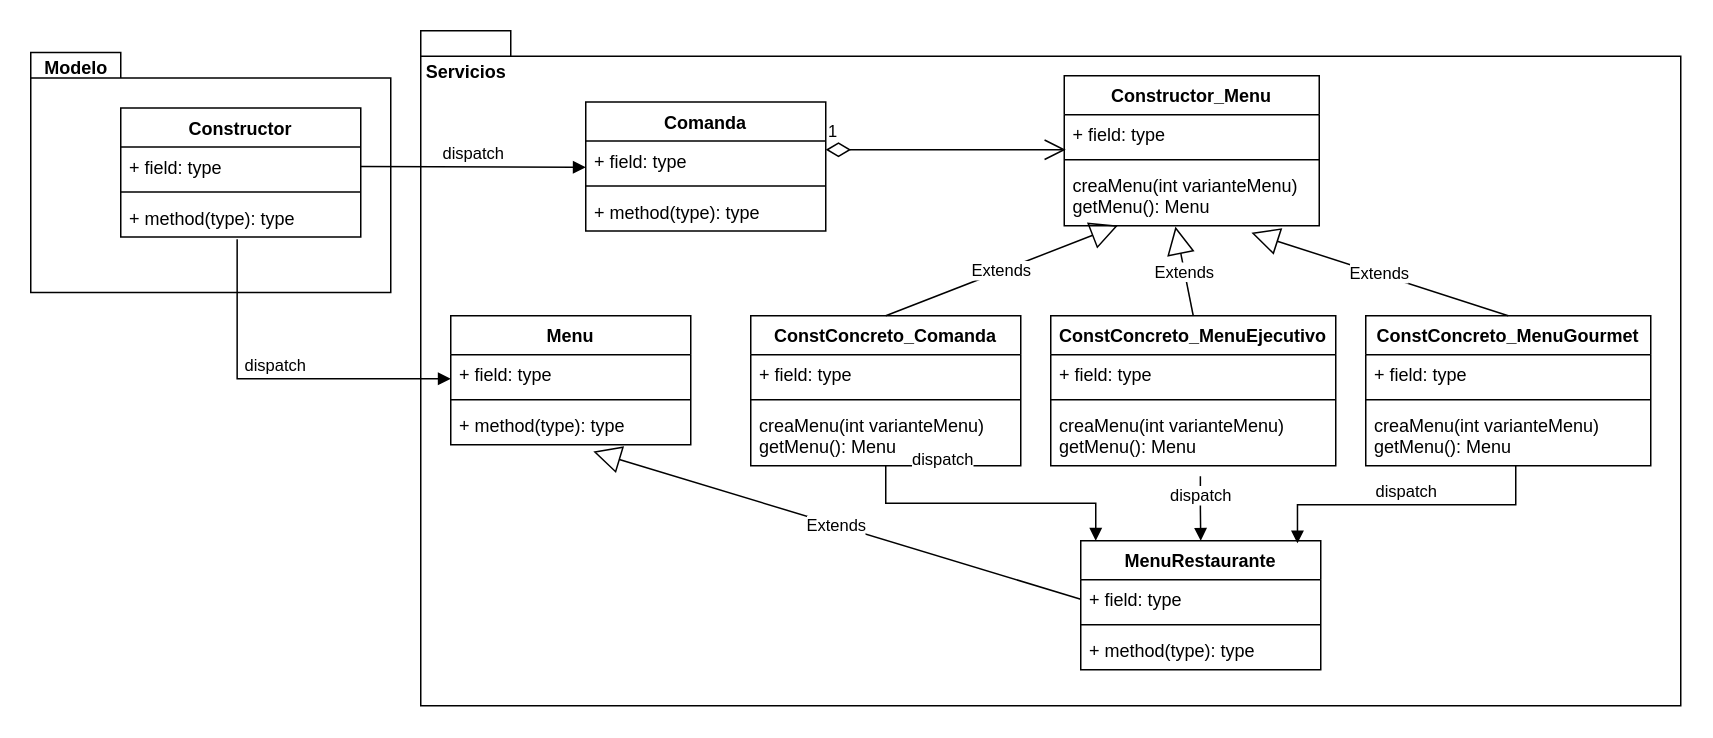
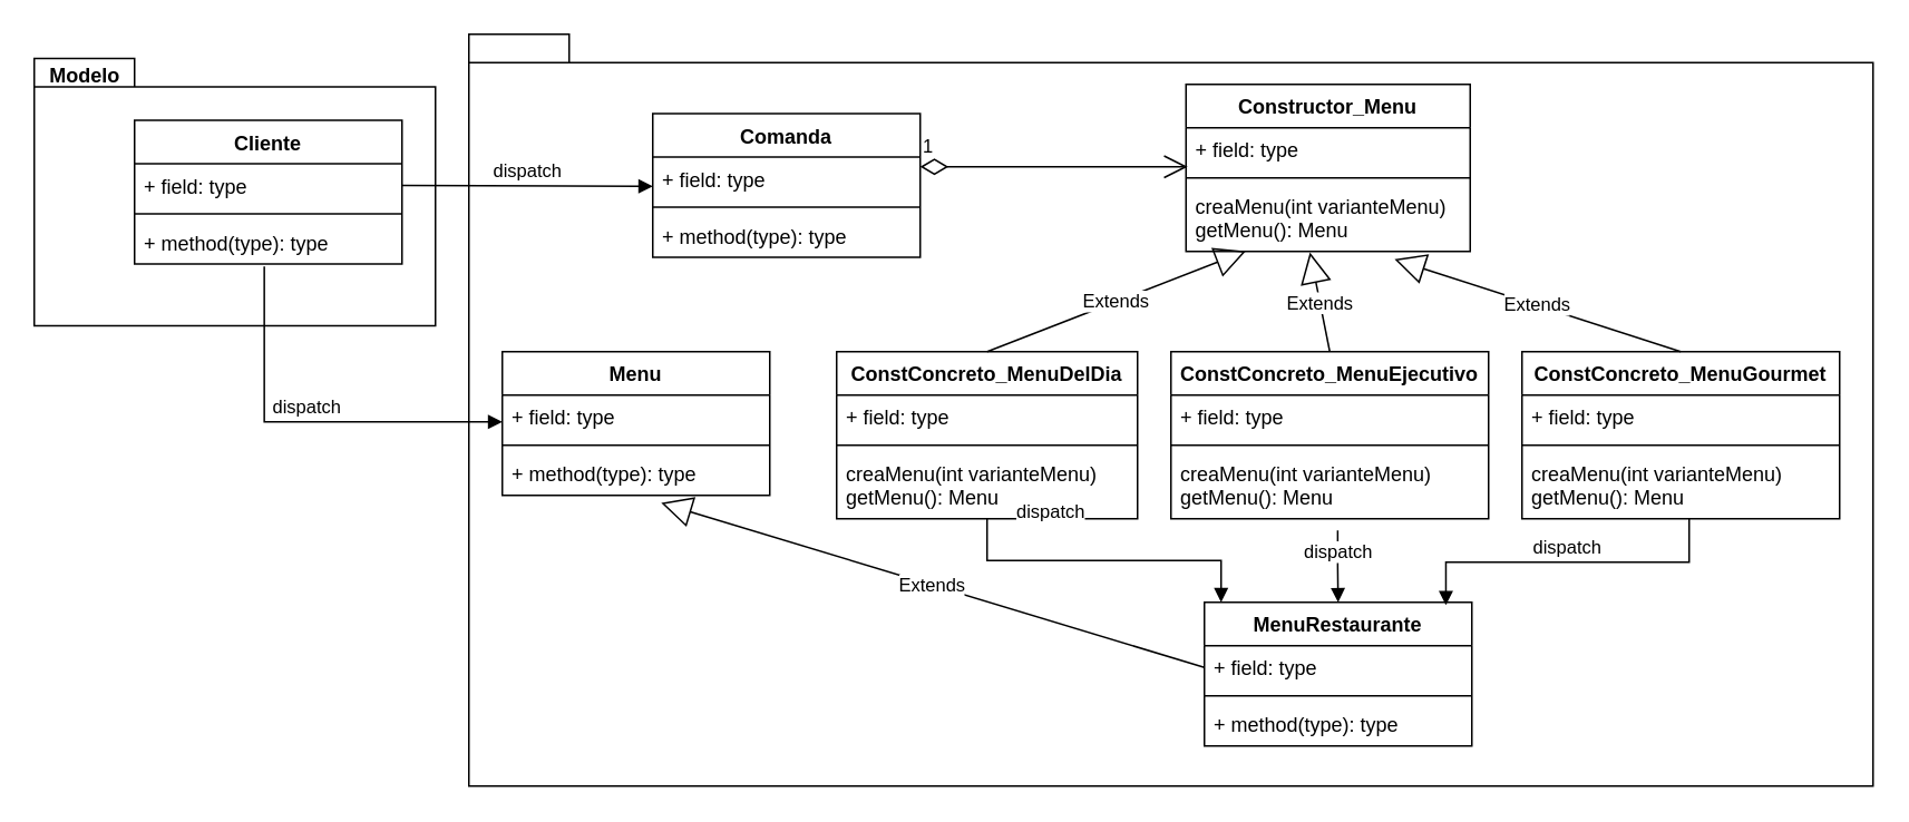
  <mxCell id="0" />
  <mxCell id="1" parent="0" />
  <mxCell id="2" value="" style="shape=folder;fontStyle=1;spacingTop=10;tabWidth=60;tabHeight=17;tabPosition=left;html=1;whiteSpace=wrap;" vertex="1" parent="1"><mxGeometry x="280" y="20" width="840" height="450" as="geometry" /></mxCell>
  <mxCell id="3" value="" style="shape=folder;fontStyle=1;spacingTop=10;tabWidth=60;tabHeight=17;tabPosition=left;html=1;whiteSpace=wrap;" vertex="1" parent="1"><mxGeometry x="20" y="34.5" width="240" height="160" as="geometry" /></mxCell>
  <mxCell id="4" value="Constructor_Menu" style="swimlane;fontStyle=1;align=center;verticalAlign=top;childLayout=stackLayout;horizontal=1;startSize=26;horizontalStack=0;resizeParent=1;resizeParentMax=0;resizeLast=0;collapsible=1;marginBottom=0;whiteSpace=wrap;html=1;" vertex="1" parent="1"><mxGeometry x="709" y="50" width="170" height="100" as="geometry" /></mxCell>
  <mxCell id="5" value="+ field: type" style="text;strokeColor=none;fillColor=none;align=left;verticalAlign=top;spacingLeft=4;spacingRight=4;overflow=hidden;rotatable=0;points=[[0,0.5],[1,0.5]];portConstraint=eastwest;whiteSpace=wrap;html=1;" vertex="1" parent="4"><mxGeometry y="26" width="170" height="26" as="geometry" /></mxCell>
  <mxCell id="6" value="" style="line;strokeWidth=1;fillColor=none;align=left;verticalAlign=middle;spacingTop=-1;spacingLeft=3;spacingRight=3;rotatable=0;labelPosition=right;points=[];portConstraint=eastwest;strokeColor=inherit;" vertex="1" parent="4"><mxGeometry y="52" width="170" height="8" as="geometry" /></mxCell>
  <mxCell id="7" value="creaMenu(int varianteMenu)&lt;br&gt;getMenu(): Menu" style="text;strokeColor=none;fillColor=none;align=left;verticalAlign=top;spacingLeft=4;spacingRight=4;overflow=hidden;rotatable=0;points=[[0,0.5],[1,0.5]];portConstraint=eastwest;whiteSpace=wrap;html=1;" vertex="1" parent="4"><mxGeometry y="60" width="170" height="40" as="geometry" /></mxCell>
  <mxCell id="8" value="ConstConcreto_MenuEjecutivo" style="swimlane;fontStyle=1;align=center;verticalAlign=top;childLayout=stackLayout;horizontal=1;startSize=26;horizontalStack=0;resizeParent=1;resizeParentMax=0;resizeLast=0;collapsible=1;marginBottom=0;whiteSpace=wrap;html=1;" vertex="1" parent="1"><mxGeometry x="700" y="210" width="190" height="100" as="geometry" /></mxCell>
  <mxCell id="9" value="+ field: type" style="text;strokeColor=none;fillColor=none;align=left;verticalAlign=top;spacingLeft=4;spacingRight=4;overflow=hidden;rotatable=0;points=[[0,0.5],[1,0.5]];portConstraint=eastwest;whiteSpace=wrap;html=1;" vertex="1" parent="8"><mxGeometry y="26" width="190" height="26" as="geometry" /></mxCell>
  <mxCell id="10" value="" style="line;strokeWidth=1;fillColor=none;align=left;verticalAlign=middle;spacingTop=-1;spacingLeft=3;spacingRight=3;rotatable=0;labelPosition=right;points=[];portConstraint=eastwest;strokeColor=inherit;" vertex="1" parent="8"><mxGeometry y="52" width="190" height="8" as="geometry" /></mxCell>
  <mxCell id="11" value="creaMenu(int varianteMenu)&lt;br style=&quot;border-color: var(--border-color);&quot;&gt;getMenu(): Menu" style="text;strokeColor=none;fillColor=none;align=left;verticalAlign=top;spacingLeft=4;spacingRight=4;overflow=hidden;rotatable=0;points=[[0,0.5],[1,0.5]];portConstraint=eastwest;whiteSpace=wrap;html=1;" vertex="1" parent="8"><mxGeometry y="60" width="190" height="40" as="geometry" /></mxCell>
- <mxCell id="12" value="ConstConcreto_Comanda" style="swimlane;fontStyle=1;align=center;verticalAlign=top;childLayout=stackLayout;horizontal=1;startSize=26;horizontalStack=0;resizeParent=1;resizeParentMax=0;resizeLast=0;collapsible=1;marginBottom=0;whiteSpace=wrap;html=1;" vertex="1" parent="1"><mxGeometry x="500" y="210" width="180" height="100" as="geometry" /></mxCell>
+ <mxCell id="12" value="ConstConcreto_MenuDelDia" style="swimlane;fontStyle=1;align=center;verticalAlign=top;childLayout=stackLayout;horizontal=1;startSize=26;horizontalStack=0;resizeParent=1;resizeParentMax=0;resizeLast=0;collapsible=1;marginBottom=0;whiteSpace=wrap;html=1;" vertex="1" parent="1"><mxGeometry x="500" y="210" width="180" height="100" as="geometry" /></mxCell>
  <mxCell id="13" value="+ field: type" style="text;strokeColor=none;fillColor=none;align=left;verticalAlign=top;spacingLeft=4;spacingRight=4;overflow=hidden;rotatable=0;points=[[0,0.5],[1,0.5]];portConstraint=eastwest;whiteSpace=wrap;html=1;" vertex="1" parent="12"><mxGeometry y="26" width="180" height="26" as="geometry" /></mxCell>
  <mxCell id="14" value="" style="line;strokeWidth=1;fillColor=none;align=left;verticalAlign=middle;spacingTop=-1;spacingLeft=3;spacingRight=3;rotatable=0;labelPosition=right;points=[];portConstraint=eastwest;strokeColor=inherit;" vertex="1" parent="12"><mxGeometry y="52" width="180" height="8" as="geometry" /></mxCell>
  <mxCell id="15" value="creaMenu(int varianteMenu)&lt;br style=&quot;border-color: var(--border-color);&quot;&gt;getMenu(): Menu" style="text;strokeColor=none;fillColor=none;align=left;verticalAlign=top;spacingLeft=4;spacingRight=4;overflow=hidden;rotatable=0;points=[[0,0.5],[1,0.5]];portConstraint=eastwest;whiteSpace=wrap;html=1;" vertex="1" parent="12"><mxGeometry y="60" width="180" height="40" as="geometry" /></mxCell>
  <mxCell id="16" value="ConstConcreto_MenuGourmet" style="swimlane;fontStyle=1;align=center;verticalAlign=top;childLayout=stackLayout;horizontal=1;startSize=26;horizontalStack=0;resizeParent=1;resizeParentMax=0;resizeLast=0;collapsible=1;marginBottom=0;whiteSpace=wrap;html=1;" vertex="1" parent="1"><mxGeometry x="910" y="210" width="190" height="100" as="geometry" /></mxCell>
  <mxCell id="17" value="+ field: type" style="text;strokeColor=none;fillColor=none;align=left;verticalAlign=top;spacingLeft=4;spacingRight=4;overflow=hidden;rotatable=0;points=[[0,0.5],[1,0.5]];portConstraint=eastwest;whiteSpace=wrap;html=1;" vertex="1" parent="16"><mxGeometry y="26" width="190" height="26" as="geometry" /></mxCell>
  <mxCell id="18" value="" style="line;strokeWidth=1;fillColor=none;align=left;verticalAlign=middle;spacingTop=-1;spacingLeft=3;spacingRight=3;rotatable=0;labelPosition=right;points=[];portConstraint=eastwest;strokeColor=inherit;" vertex="1" parent="16"><mxGeometry y="52" width="190" height="8" as="geometry" /></mxCell>
  <mxCell id="19" value="creaMenu(int varianteMenu)&lt;br style=&quot;border-color: var(--border-color);&quot;&gt;getMenu(): Menu" style="text;strokeColor=none;fillColor=none;align=left;verticalAlign=top;spacingLeft=4;spacingRight=4;overflow=hidden;rotatable=0;points=[[0,0.5],[1,0.5]];portConstraint=eastwest;whiteSpace=wrap;html=1;" vertex="1" parent="16"><mxGeometry y="60" width="190" height="40" as="geometry" /></mxCell>
  <mxCell id="20" value="Extends" style="endArrow=block;endSize=16;endFill=0;html=1;rounded=0;entryX=0.211;entryY=0.995;entryDx=0;entryDy=0;entryPerimeter=0;exitX=0.5;exitY=0;exitDx=0;exitDy=0;" edge="1" parent="1" source="12" target="7"><mxGeometry width="160" relative="1" as="geometry"><mxPoint x="700" y="210" as="sourcePoint" /><mxPoint x="860" y="210" as="targetPoint" /></mxGeometry></mxCell>
  <mxCell id="21" value="Extends" style="endArrow=block;endSize=16;endFill=0;html=1;rounded=0;exitX=0.5;exitY=0;exitDx=0;exitDy=0;entryX=0.436;entryY=1.013;entryDx=0;entryDy=0;entryPerimeter=0;" edge="1" parent="1" source="8" target="7"><mxGeometry width="160" relative="1" as="geometry"><mxPoint x="700" y="210" as="sourcePoint" /><mxPoint x="795" y="160" as="targetPoint" /></mxGeometry></mxCell>
  <mxCell id="22" value="Extends" style="endArrow=block;endSize=16;endFill=0;html=1;rounded=0;entryX=0.734;entryY=1.118;entryDx=0;entryDy=0;entryPerimeter=0;exitX=0.5;exitY=0;exitDx=0;exitDy=0;" edge="1" parent="1" source="16" target="7"><mxGeometry width="160" relative="1" as="geometry"><mxPoint x="700" y="210" as="sourcePoint" /><mxPoint x="860" y="210" as="targetPoint" /></mxGeometry></mxCell>
- <mxCell id="23" value="Constructor" style="swimlane;fontStyle=1;align=center;verticalAlign=top;childLayout=stackLayout;horizontal=1;startSize=26;horizontalStack=0;resizeParent=1;resizeParentMax=0;resizeLast=0;collapsible=1;marginBottom=0;whiteSpace=wrap;html=1;" vertex="1" parent="1"><mxGeometry x="80" y="71.5" width="160" height="86" as="geometry" /></mxCell>
+ <mxCell id="23" value="Cliente" style="swimlane;fontStyle=1;align=center;verticalAlign=top;childLayout=stackLayout;horizontal=1;startSize=26;horizontalStack=0;resizeParent=1;resizeParentMax=0;resizeLast=0;collapsible=1;marginBottom=0;whiteSpace=wrap;html=1;" vertex="1" parent="1"><mxGeometry x="80" y="71.5" width="160" height="86" as="geometry" /></mxCell>
  <mxCell id="24" value="+ field: type" style="text;strokeColor=none;fillColor=none;align=left;verticalAlign=top;spacingLeft=4;spacingRight=4;overflow=hidden;rotatable=0;points=[[0,0.5],[1,0.5]];portConstraint=eastwest;whiteSpace=wrap;html=1;" vertex="1" parent="23"><mxGeometry y="26" width="160" height="26" as="geometry" /></mxCell>
  <mxCell id="25" value="" style="line;strokeWidth=1;fillColor=none;align=left;verticalAlign=middle;spacingTop=-1;spacingLeft=3;spacingRight=3;rotatable=0;labelPosition=right;points=[];portConstraint=eastwest;strokeColor=inherit;" vertex="1" parent="23"><mxGeometry y="52" width="160" height="8" as="geometry" /></mxCell>
  <mxCell id="26" value="+ method(type): type" style="text;strokeColor=none;fillColor=none;align=left;verticalAlign=top;spacingLeft=4;spacingRight=4;overflow=hidden;rotatable=0;points=[[0,0.5],[1,0.5]];portConstraint=eastwest;whiteSpace=wrap;html=1;" vertex="1" parent="23"><mxGeometry y="60" width="160" height="26" as="geometry" /></mxCell>
  <mxCell id="27" value="Modelo" style="text;align=center;fontStyle=1;verticalAlign=middle;spacingLeft=3;spacingRight=3;strokeColor=none;rotatable=0;points=[[0,0.5],[1,0.5]];portConstraint=eastwest;html=1;" vertex="1" parent="1"><mxGeometry x="20" y="31.5" width="60" height="26" as="geometry" /></mxCell>
  <mxCell id="28" value="MenuRestaurante" style="swimlane;fontStyle=1;align=center;verticalAlign=top;childLayout=stackLayout;horizontal=1;startSize=26;horizontalStack=0;resizeParent=1;resizeParentMax=0;resizeLast=0;collapsible=1;marginBottom=0;whiteSpace=wrap;html=1;" vertex="1" parent="1"><mxGeometry x="720" y="360" width="160" height="86" as="geometry" /></mxCell>
  <mxCell id="29" value="+ field: type" style="text;strokeColor=none;fillColor=none;align=left;verticalAlign=top;spacingLeft=4;spacingRight=4;overflow=hidden;rotatable=0;points=[[0,0.5],[1,0.5]];portConstraint=eastwest;whiteSpace=wrap;html=1;" vertex="1" parent="28"><mxGeometry y="26" width="160" height="26" as="geometry" /></mxCell>
  <mxCell id="30" value="" style="line;strokeWidth=1;fillColor=none;align=left;verticalAlign=middle;spacingTop=-1;spacingLeft=3;spacingRight=3;rotatable=0;labelPosition=right;points=[];portConstraint=eastwest;strokeColor=inherit;" vertex="1" parent="28"><mxGeometry y="52" width="160" height="8" as="geometry" /></mxCell>
  <mxCell id="31" value="+ method(type): type" style="text;strokeColor=none;fillColor=none;align=left;verticalAlign=top;spacingLeft=4;spacingRight=4;overflow=hidden;rotatable=0;points=[[0,0.5],[1,0.5]];portConstraint=eastwest;whiteSpace=wrap;html=1;" vertex="1" parent="28"><mxGeometry y="60" width="160" height="26" as="geometry" /></mxCell>
  <mxCell id="32" value="Menu" style="swimlane;fontStyle=1;align=center;verticalAlign=top;childLayout=stackLayout;horizontal=1;startSize=26;horizontalStack=0;resizeParent=1;resizeParentMax=0;resizeLast=0;collapsible=1;marginBottom=0;whiteSpace=wrap;html=1;" vertex="1" parent="1"><mxGeometry x="300" y="210" width="160" height="86" as="geometry" /></mxCell>
  <mxCell id="33" value="+ field: type" style="text;strokeColor=none;fillColor=none;align=left;verticalAlign=top;spacingLeft=4;spacingRight=4;overflow=hidden;rotatable=0;points=[[0,0.5],[1,0.5]];portConstraint=eastwest;whiteSpace=wrap;html=1;" vertex="1" parent="32"><mxGeometry y="26" width="160" height="26" as="geometry" /></mxCell>
  <mxCell id="34" value="" style="line;strokeWidth=1;fillColor=none;align=left;verticalAlign=middle;spacingTop=-1;spacingLeft=3;spacingRight=3;rotatable=0;labelPosition=right;points=[];portConstraint=eastwest;strokeColor=inherit;" vertex="1" parent="32"><mxGeometry y="52" width="160" height="8" as="geometry" /></mxCell>
  <mxCell id="35" value="+ method(type): type" style="text;strokeColor=none;fillColor=none;align=left;verticalAlign=top;spacingLeft=4;spacingRight=4;overflow=hidden;rotatable=0;points=[[0,0.5],[1,0.5]];portConstraint=eastwest;whiteSpace=wrap;html=1;" vertex="1" parent="32"><mxGeometry y="60" width="160" height="26" as="geometry" /></mxCell>
  <mxCell id="36" value="dispatch" style="html=1;verticalAlign=bottom;endArrow=block;edgeStyle=elbowEdgeStyle;elbow=vertical;curved=0;rounded=0;" edge="1" parent="1"><mxGeometry x="-0.333" y="20" width="80" relative="1" as="geometry"><mxPoint x="590" y="310" as="sourcePoint" /><mxPoint x="730" y="360" as="targetPoint" /><mxPoint as="offset" /></mxGeometry></mxCell>
  <mxCell id="37" value="dispatch" style="html=1;verticalAlign=bottom;endArrow=block;edgeStyle=elbowEdgeStyle;elbow=vertical;curved=0;rounded=0;entryX=0.5;entryY=0;entryDx=0;entryDy=0;exitX=0.525;exitY=1.176;exitDx=0;exitDy=0;exitPerimeter=0;" edge="1" parent="1" source="11" target="28"><mxGeometry width="80" relative="1" as="geometry"><mxPoint x="560" y="320" as="sourcePoint" /><mxPoint x="640" y="320" as="targetPoint" /></mxGeometry></mxCell>
  <mxCell id="38" value="dispatch" style="html=1;verticalAlign=bottom;endArrow=block;edgeStyle=elbowEdgeStyle;elbow=vertical;curved=0;rounded=0;entryX=0.903;entryY=0.02;entryDx=0;entryDy=0;entryPerimeter=0;" edge="1" parent="1" target="28"><mxGeometry width="80" relative="1" as="geometry"><mxPoint x="1010" y="310" as="sourcePoint" /><mxPoint x="1010" y="360" as="targetPoint" /></mxGeometry></mxCell>
  <mxCell id="39" value="dispatch" style="html=1;verticalAlign=bottom;endArrow=block;edgeStyle=elbowEdgeStyle;elbow=vertical;curved=0;rounded=0;exitX=0.485;exitY=1.06;exitDx=0;exitDy=0;exitPerimeter=0;" edge="1" parent="1" source="26"><mxGeometry width="80" relative="1" as="geometry"><mxPoint x="220" y="252.33" as="sourcePoint" /><mxPoint x="300" y="252.33" as="targetPoint" /><Array as="points"><mxPoint x="230" y="252" /></Array></mxGeometry></mxCell>
- <mxCell id="40" value="Servicios" style="text;align=center;fontStyle=1;verticalAlign=middle;spacingLeft=3;spacingRight=3;strokeColor=none;rotatable=0;points=[[0,0.5],[1,0.5]];portConstraint=eastwest;html=1;" vertex="1" parent="1"><mxGeometry x="280" y="34.5" width="60" height="26" as="geometry" /></mxCell>
  <mxCell id="41" value="dispatch" style="html=1;verticalAlign=bottom;endArrow=block;edgeStyle=elbowEdgeStyle;elbow=vertical;curved=0;rounded=0;exitX=1;exitY=0.5;exitDx=0;exitDy=0;" edge="1" parent="1" source="24" target="42"><mxGeometry width="80" relative="1" as="geometry"><mxPoint x="640" y="99.33" as="sourcePoint" /><mxPoint x="390" y="110" as="targetPoint" /></mxGeometry></mxCell>
  <mxCell id="42" value="Comanda" style="swimlane;fontStyle=1;align=center;verticalAlign=top;childLayout=stackLayout;horizontal=1;startSize=26;horizontalStack=0;resizeParent=1;resizeParentMax=0;resizeLast=0;collapsible=1;marginBottom=0;whiteSpace=wrap;html=1;" vertex="1" parent="1"><mxGeometry x="390" y="67.5" width="160" height="86" as="geometry" /></mxCell>
  <mxCell id="43" value="+ field: type" style="text;strokeColor=none;fillColor=none;align=left;verticalAlign=top;spacingLeft=4;spacingRight=4;overflow=hidden;rotatable=0;points=[[0,0.5],[1,0.5]];portConstraint=eastwest;whiteSpace=wrap;html=1;" vertex="1" parent="42"><mxGeometry y="26" width="160" height="26" as="geometry" /></mxCell>
  <mxCell id="44" value="" style="line;strokeWidth=1;fillColor=none;align=left;verticalAlign=middle;spacingTop=-1;spacingLeft=3;spacingRight=3;rotatable=0;labelPosition=right;points=[];portConstraint=eastwest;strokeColor=inherit;" vertex="1" parent="42"><mxGeometry y="52" width="160" height="8" as="geometry" /></mxCell>
  <mxCell id="45" value="+ method(type): type" style="text;strokeColor=none;fillColor=none;align=left;verticalAlign=top;spacingLeft=4;spacingRight=4;overflow=hidden;rotatable=0;points=[[0,0.5],[1,0.5]];portConstraint=eastwest;whiteSpace=wrap;html=1;" vertex="1" parent="42"><mxGeometry y="60" width="160" height="26" as="geometry" /></mxCell>
  <mxCell id="46" value="Extends" style="endArrow=block;endSize=16;endFill=0;html=1;rounded=0;entryX=0.594;entryY=1.176;entryDx=0;entryDy=0;entryPerimeter=0;exitX=0;exitY=0.5;exitDx=0;exitDy=0;" edge="1" parent="1" source="29" target="35"><mxGeometry width="160" relative="1" as="geometry"><mxPoint x="520" y="380" as="sourcePoint" /><mxPoint x="680" y="380" as="targetPoint" /></mxGeometry></mxCell>
  <mxCell id="47" value="1" style="endArrow=open;html=1;endSize=12;startArrow=diamondThin;startSize=14;startFill=0;edgeStyle=orthogonalEdgeStyle;align=left;verticalAlign=bottom;rounded=0;" edge="1" parent="1"><mxGeometry x="-1" y="3" relative="1" as="geometry"><mxPoint x="550" y="99.33" as="sourcePoint" /><mxPoint x="710" y="99.33" as="targetPoint" /></mxGeometry></mxCell>
